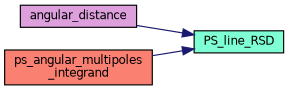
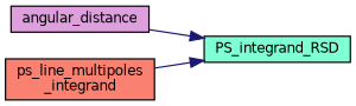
  digraph {
    rankdir=RL
    node [color=black fontname=Helvetica fontsize=10 shape=record style=filled]
    edge [color=midnightblue dir=back fontname=Helvetica fontsize=10 labelfontname=Helvetica labelfontsize=10 style=solid]
    n1 [fillcolor=plum fontcolor=black height=0.2 label=angular_distance width=0.4]
-   n2 [fillcolor=aquamarine height=0.2 label=PS_line_RSD width=0.4]
-   n3 [fillcolor=salmon height=0.2 label="ps_angular_multipoles\l_integrand" width=0.4]
+   n2 [fillcolor=aquamarine height=0.2 label=PS_integrand_RSD width=0.4]
+   n3 [fillcolor=salmon height=0.2 label="ps_line_multipoles\l_integrand" width=0.4]
    n2 -> n1
    n2 -> n3
  }
